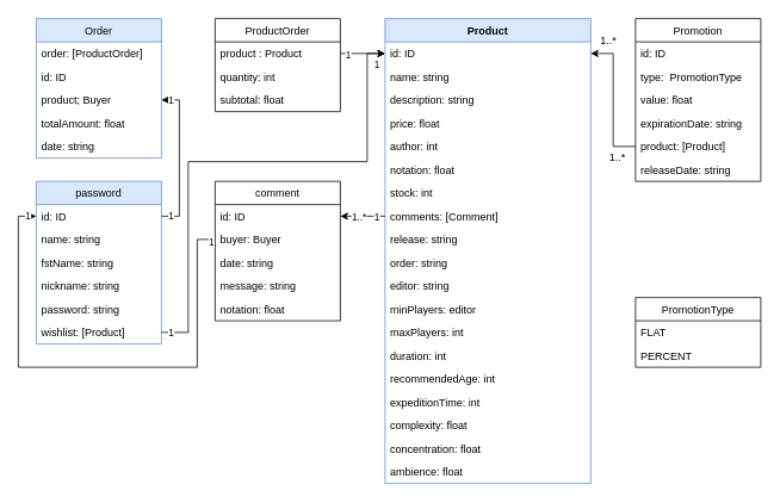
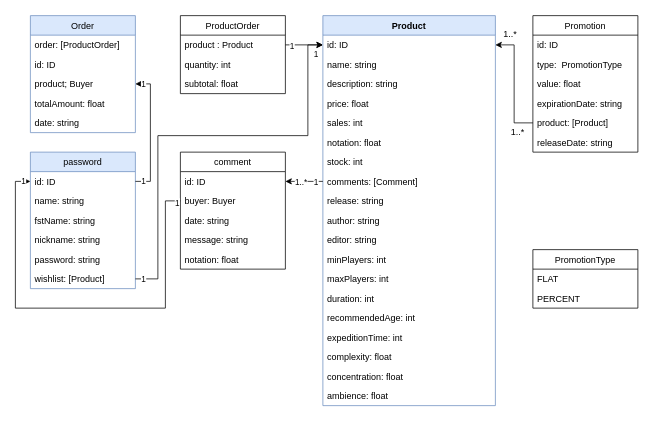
  <mxCell id="0" />
  <mxCell id="1" parent="0" />
  <mxCell id="2" value="Product" style="swimlane;fontStyle=1;align=center;verticalAlign=top;childLayout=stackLayout;horizontal=1;startSize=26;horizontalStack=0;resizeParent=1;resizeParentMax=0;resizeLast=0;collapsible=1;marginBottom=0;fillColor=#dae8fc;strokeColor=#6c8ebf;" parent="1" vertex="1"><mxGeometry x="430" y="20" width="230" height="520" as="geometry" /></mxCell>
  <mxCell id="3" value="id: ID" style="text;strokeColor=none;fillColor=none;align=left;verticalAlign=top;spacingLeft=4;spacingRight=4;overflow=hidden;rotatable=0;points=[[0,0.5],[1,0.5]];portConstraint=eastwest;" parent="2" vertex="1"><mxGeometry y="26" width="230" height="26" as="geometry" /></mxCell>
  <mxCell id="4" value="name: string" style="text;strokeColor=none;fillColor=none;align=left;verticalAlign=top;spacingLeft=4;spacingRight=4;overflow=hidden;rotatable=0;points=[[0,0.5],[1,0.5]];portConstraint=eastwest;" parent="2" vertex="1"><mxGeometry y="52" width="230" height="26" as="geometry" /></mxCell>
  <mxCell id="5" value="description: string" style="text;strokeColor=none;fillColor=none;align=left;verticalAlign=top;spacingLeft=4;spacingRight=4;overflow=hidden;rotatable=0;points=[[0,0.5],[1,0.5]];portConstraint=eastwest;" parent="2" vertex="1"><mxGeometry y="78" width="230" height="26" as="geometry" /></mxCell>
  <mxCell id="6" value="price: float" style="text;strokeColor=none;fillColor=none;align=left;verticalAlign=top;spacingLeft=4;spacingRight=4;overflow=hidden;rotatable=0;points=[[0,0.5],[1,0.5]];portConstraint=eastwest;" parent="2" vertex="1"><mxGeometry y="104" width="230" height="26" as="geometry" /></mxCell>
- <mxCell id="7" value="author: int" style="text;strokeColor=none;fillColor=none;align=left;verticalAlign=top;spacingLeft=4;spacingRight=4;overflow=hidden;rotatable=0;points=[[0,0.5],[1,0.5]];portConstraint=eastwest;" parent="2" vertex="1"><mxGeometry y="130" width="230" height="26" as="geometry" /></mxCell>
+ <mxCell id="7" value="sales: int" style="text;strokeColor=none;fillColor=none;align=left;verticalAlign=top;spacingLeft=4;spacingRight=4;overflow=hidden;rotatable=0;points=[[0,0.5],[1,0.5]];portConstraint=eastwest;" parent="2" vertex="1"><mxGeometry y="130" width="230" height="26" as="geometry" /></mxCell>
  <mxCell id="8" value="notation: float" style="text;strokeColor=none;fillColor=none;align=left;verticalAlign=top;spacingLeft=4;spacingRight=4;overflow=hidden;rotatable=0;points=[[0,0.5],[1,0.5]];portConstraint=eastwest;" parent="2" vertex="1"><mxGeometry y="156" width="230" height="26" as="geometry" /></mxCell>
  <mxCell id="9" value="stock: int" style="text;strokeColor=none;fillColor=none;align=left;verticalAlign=top;spacingLeft=4;spacingRight=4;overflow=hidden;rotatable=0;points=[[0,0.5],[1,0.5]];portConstraint=eastwest;" parent="2" vertex="1"><mxGeometry y="182" width="230" height="26" as="geometry" /></mxCell>
  <mxCell id="10" value="comments: [Comment]" style="text;strokeColor=none;fillColor=none;align=left;verticalAlign=top;spacingLeft=4;spacingRight=4;overflow=hidden;rotatable=0;points=[[0,0.5],[1,0.5]];portConstraint=eastwest;" parent="2" vertex="1"><mxGeometry y="208" width="230" height="26" as="geometry" /></mxCell>
  <mxCell id="11" value="release: string" style="text;strokeColor=none;fillColor=none;align=left;verticalAlign=top;spacingLeft=4;spacingRight=4;overflow=hidden;rotatable=0;points=[[0,0.5],[1,0.5]];portConstraint=eastwest;" parent="2" vertex="1"><mxGeometry y="234" width="230" height="26" as="geometry" /></mxCell>
- <mxCell id="12" value="order: string" style="text;strokeColor=none;fillColor=none;align=left;verticalAlign=top;spacingLeft=4;spacingRight=4;overflow=hidden;rotatable=0;points=[[0,0.5],[1,0.5]];portConstraint=eastwest;" parent="2" vertex="1"><mxGeometry y="260" width="230" height="26" as="geometry" /></mxCell>
+ <mxCell id="12" value="author: string" style="text;strokeColor=none;fillColor=none;align=left;verticalAlign=top;spacingLeft=4;spacingRight=4;overflow=hidden;rotatable=0;points=[[0,0.5],[1,0.5]];portConstraint=eastwest;" parent="2" vertex="1"><mxGeometry y="260" width="230" height="26" as="geometry" /></mxCell>
  <mxCell id="13" value="editor: string" style="text;strokeColor=none;fillColor=none;align=left;verticalAlign=top;spacingLeft=4;spacingRight=4;overflow=hidden;rotatable=0;points=[[0,0.5],[1,0.5]];portConstraint=eastwest;" parent="2" vertex="1"><mxGeometry y="286" width="230" height="26" as="geometry" /></mxCell>
- <mxCell id="14" value="minPlayers: editor" style="text;strokeColor=none;fillColor=none;align=left;verticalAlign=top;spacingLeft=4;spacingRight=4;overflow=hidden;rotatable=0;points=[[0,0.5],[1,0.5]];portConstraint=eastwest;" parent="2" vertex="1"><mxGeometry y="312" width="230" height="26" as="geometry" /></mxCell>
+ <mxCell id="14" value="minPlayers: int" style="text;strokeColor=none;fillColor=none;align=left;verticalAlign=top;spacingLeft=4;spacingRight=4;overflow=hidden;rotatable=0;points=[[0,0.5],[1,0.5]];portConstraint=eastwest;" parent="2" vertex="1"><mxGeometry y="312" width="230" height="26" as="geometry" /></mxCell>
  <mxCell id="15" value="maxPlayers: int" style="text;strokeColor=none;fillColor=none;align=left;verticalAlign=top;spacingLeft=4;spacingRight=4;overflow=hidden;rotatable=0;points=[[0,0.5],[1,0.5]];portConstraint=eastwest;" parent="2" vertex="1"><mxGeometry y="338" width="230" height="26" as="geometry" /></mxCell>
  <mxCell id="16" value="duration: int" style="text;strokeColor=none;fillColor=none;align=left;verticalAlign=top;spacingLeft=4;spacingRight=4;overflow=hidden;rotatable=0;points=[[0,0.5],[1,0.5]];portConstraint=eastwest;" parent="2" vertex="1"><mxGeometry y="364" width="230" height="26" as="geometry" /></mxCell>
  <mxCell id="17" value="recommendedAge: int" style="text;strokeColor=none;fillColor=none;align=left;verticalAlign=top;spacingLeft=4;spacingRight=4;overflow=hidden;rotatable=0;points=[[0,0.5],[1,0.5]];portConstraint=eastwest;" parent="2" vertex="1"><mxGeometry y="390" width="230" height="26" as="geometry" /></mxCell>
  <mxCell id="18" value="expeditionTime: int" style="text;strokeColor=none;fillColor=none;align=left;verticalAlign=top;spacingLeft=4;spacingRight=4;overflow=hidden;rotatable=0;points=[[0,0.5],[1,0.5]];portConstraint=eastwest;" parent="2" vertex="1"><mxGeometry y="416" width="230" height="26" as="geometry" /></mxCell>
  <mxCell id="19" value="complexity: float" style="text;strokeColor=none;fillColor=none;align=left;verticalAlign=top;spacingLeft=4;spacingRight=4;overflow=hidden;rotatable=0;points=[[0,0.5],[1,0.5]];portConstraint=eastwest;" parent="2" vertex="1"><mxGeometry y="442" width="230" height="26" as="geometry" /></mxCell>
  <mxCell id="20" value="concentration: float" style="text;strokeColor=none;fillColor=none;align=left;verticalAlign=top;spacingLeft=4;spacingRight=4;overflow=hidden;rotatable=0;points=[[0,0.5],[1,0.5]];portConstraint=eastwest;" parent="2" vertex="1"><mxGeometry y="468" width="230" height="26" as="geometry" /></mxCell>
  <mxCell id="21" value="ambience: float" style="text;strokeColor=none;fillColor=none;align=left;verticalAlign=top;spacingLeft=4;spacingRight=4;overflow=hidden;rotatable=0;points=[[0,0.5],[1,0.5]];portConstraint=eastwest;" parent="2" vertex="1"><mxGeometry y="494" width="230" height="26" as="geometry" /></mxCell>
  <mxCell id="22" value="Promotion" style="swimlane;fontStyle=0;childLayout=stackLayout;horizontal=1;startSize=26;fillColor=none;horizontalStack=0;resizeParent=1;resizeParentMax=0;resizeLast=0;collapsible=1;marginBottom=0;" parent="1" vertex="1"><mxGeometry x="710" y="20" width="140" height="182" as="geometry" /></mxCell>
  <mxCell id="23" value="id: ID" style="text;strokeColor=none;fillColor=none;align=left;verticalAlign=top;spacingLeft=4;spacingRight=4;overflow=hidden;rotatable=0;points=[[0,0.5],[1,0.5]];portConstraint=eastwest;" parent="22" vertex="1"><mxGeometry y="26" width="140" height="26" as="geometry" /></mxCell>
  <mxCell id="24" value="type:  PromotionType" style="text;strokeColor=none;fillColor=none;align=left;verticalAlign=top;spacingLeft=4;spacingRight=4;overflow=hidden;rotatable=0;points=[[0,0.5],[1,0.5]];portConstraint=eastwest;" parent="22" vertex="1"><mxGeometry y="52" width="140" height="26" as="geometry" /></mxCell>
  <mxCell id="25" value="value: float" style="text;strokeColor=none;fillColor=none;align=left;verticalAlign=top;spacingLeft=4;spacingRight=4;overflow=hidden;rotatable=0;points=[[0,0.5],[1,0.5]];portConstraint=eastwest;" parent="22" vertex="1"><mxGeometry y="78" width="140" height="26" as="geometry" /></mxCell>
  <mxCell id="26" value="expirationDate: string" style="text;strokeColor=none;fillColor=none;align=left;verticalAlign=top;spacingLeft=4;spacingRight=4;overflow=hidden;rotatable=0;points=[[0,0.5],[1,0.5]];portConstraint=eastwest;" parent="22" vertex="1"><mxGeometry y="104" width="140" height="26" as="geometry" /></mxCell>
  <mxCell id="27" value="product: [Product]" style="text;strokeColor=none;fillColor=none;align=left;verticalAlign=top;spacingLeft=4;spacingRight=4;overflow=hidden;rotatable=0;points=[[0,0.5],[1,0.5]];portConstraint=eastwest;" parent="22" vertex="1"><mxGeometry y="130" width="140" height="26" as="geometry" /></mxCell>
  <mxCell id="28" value="releaseDate: string" style="text;strokeColor=none;fillColor=none;align=left;verticalAlign=top;spacingLeft=4;spacingRight=4;overflow=hidden;rotatable=0;points=[[0,0.5],[1,0.5]];portConstraint=eastwest;" parent="22" vertex="1"><mxGeometry y="156" width="140" height="26" as="geometry" /></mxCell>
  <mxCell id="29" value="PromotionType" style="swimlane;fontStyle=0;childLayout=stackLayout;horizontal=1;startSize=26;fillColor=none;horizontalStack=0;resizeParent=1;resizeParentMax=0;resizeLast=0;collapsible=1;marginBottom=0;" parent="1" vertex="1"><mxGeometry x="710" y="332" width="140" height="78" as="geometry" /></mxCell>
  <mxCell id="30" value="FLAT" style="text;strokeColor=none;fillColor=none;align=left;verticalAlign=top;spacingLeft=4;spacingRight=4;overflow=hidden;rotatable=0;points=[[0,0.5],[1,0.5]];portConstraint=eastwest;" parent="29" vertex="1"><mxGeometry y="26" width="140" height="26" as="geometry" /></mxCell>
  <mxCell id="31" value="PERCENT" style="text;strokeColor=none;fillColor=none;align=left;verticalAlign=top;spacingLeft=4;spacingRight=4;overflow=hidden;rotatable=0;points=[[0,0.5],[1,0.5]];portConstraint=eastwest;" parent="29" vertex="1"><mxGeometry y="52" width="140" height="26" as="geometry" /></mxCell>
  <mxCell id="32" value="comment" style="swimlane;fontStyle=0;childLayout=stackLayout;horizontal=1;startSize=26;fillColor=none;horizontalStack=0;resizeParent=1;resizeParentMax=0;resizeLast=0;collapsible=1;marginBottom=0;" parent="1" vertex="1"><mxGeometry x="240" y="202" width="140" height="156" as="geometry" /></mxCell>
  <mxCell id="33" value="id: ID" style="text;strokeColor=none;fillColor=none;align=left;verticalAlign=top;spacingLeft=4;spacingRight=4;overflow=hidden;rotatable=0;points=[[0,0.5],[1,0.5]];portConstraint=eastwest;" parent="32" vertex="1"><mxGeometry y="26" width="140" height="26" as="geometry" /></mxCell>
  <mxCell id="34" value="buyer: Buyer" style="text;strokeColor=none;fillColor=none;align=left;verticalAlign=top;spacingLeft=4;spacingRight=4;overflow=hidden;rotatable=0;points=[[0,0.5],[1,0.5]];portConstraint=eastwest;" parent="32" vertex="1"><mxGeometry y="52" width="140" height="26" as="geometry" /></mxCell>
  <mxCell id="35" value="date: string" style="text;strokeColor=none;fillColor=none;align=left;verticalAlign=top;spacingLeft=4;spacingRight=4;overflow=hidden;rotatable=0;points=[[0,0.5],[1,0.5]];portConstraint=eastwest;" parent="32" vertex="1"><mxGeometry y="78" width="140" height="26" as="geometry" /></mxCell>
  <mxCell id="36" value="message: string" style="text;strokeColor=none;fillColor=none;align=left;verticalAlign=top;spacingLeft=4;spacingRight=4;overflow=hidden;rotatable=0;points=[[0,0.5],[1,0.5]];portConstraint=eastwest;" parent="32" vertex="1"><mxGeometry y="104" width="140" height="26" as="geometry" /></mxCell>
  <mxCell id="37" value="notation: float" style="text;strokeColor=none;fillColor=none;align=left;verticalAlign=top;spacingLeft=4;spacingRight=4;overflow=hidden;rotatable=0;points=[[0,0.5],[1,0.5]];portConstraint=eastwest;" parent="32" vertex="1"><mxGeometry y="130" width="140" height="26" as="geometry" /></mxCell>
  <mxCell id="38" value="password" style="swimlane;fontStyle=0;childLayout=stackLayout;horizontal=1;startSize=26;fillColor=#dae8fc;horizontalStack=0;resizeParent=1;resizeParentMax=0;resizeLast=0;collapsible=1;marginBottom=0;strokeColor=#6c8ebf;" parent="1" vertex="1"><mxGeometry x="40" y="202" width="140" height="182" as="geometry" /></mxCell>
  <mxCell id="39" value="id: ID" style="text;strokeColor=none;fillColor=none;align=left;verticalAlign=top;spacingLeft=4;spacingRight=4;overflow=hidden;rotatable=0;points=[[0,0.5],[1,0.5]];portConstraint=eastwest;" parent="38" vertex="1"><mxGeometry y="26" width="140" height="26" as="geometry" /></mxCell>
  <mxCell id="40" value="name: string" style="text;strokeColor=none;fillColor=none;align=left;verticalAlign=top;spacingLeft=4;spacingRight=4;overflow=hidden;rotatable=0;points=[[0,0.5],[1,0.5]];portConstraint=eastwest;" parent="38" vertex="1"><mxGeometry y="52" width="140" height="26" as="geometry" /></mxCell>
  <mxCell id="41" value="fstName: string" style="text;strokeColor=none;fillColor=none;align=left;verticalAlign=top;spacingLeft=4;spacingRight=4;overflow=hidden;rotatable=0;points=[[0,0.5],[1,0.5]];portConstraint=eastwest;" parent="38" vertex="1"><mxGeometry y="78" width="140" height="26" as="geometry" /></mxCell>
  <mxCell id="42" value="nickname: string" style="text;strokeColor=none;fillColor=none;align=left;verticalAlign=top;spacingLeft=4;spacingRight=4;overflow=hidden;rotatable=0;points=[[0,0.5],[1,0.5]];portConstraint=eastwest;" parent="38" vertex="1"><mxGeometry y="104" width="140" height="26" as="geometry" /></mxCell>
  <mxCell id="43" value="password: string" style="text;strokeColor=none;fillColor=none;align=left;verticalAlign=top;spacingLeft=4;spacingRight=4;overflow=hidden;rotatable=0;points=[[0,0.5],[1,0.5]];portConstraint=eastwest;" parent="38" vertex="1"><mxGeometry y="130" width="140" height="26" as="geometry" /></mxCell>
  <mxCell id="44" value="wishlist: [Product]" style="text;strokeColor=none;fillColor=none;align=left;verticalAlign=top;spacingLeft=4;spacingRight=4;overflow=hidden;rotatable=0;points=[[0,0.5],[1,0.5]];portConstraint=eastwest;" parent="38" vertex="1"><mxGeometry y="156" width="140" height="26" as="geometry" /></mxCell>
  <mxCell id="45" value="Order" style="swimlane;fontStyle=0;childLayout=stackLayout;horizontal=1;startSize=26;fillColor=#dae8fc;horizontalStack=0;resizeParent=1;resizeParentMax=0;resizeLast=0;collapsible=1;marginBottom=0;strokeColor=#6c8ebf;" parent="1" vertex="1"><mxGeometry x="40" y="20" width="140" height="156" as="geometry" /></mxCell>
  <mxCell id="46" value="order: [ProductOrder]" style="text;strokeColor=none;fillColor=none;align=left;verticalAlign=top;spacingLeft=4;spacingRight=4;overflow=hidden;rotatable=0;points=[[0,0.5],[1,0.5]];portConstraint=eastwest;" parent="45" vertex="1"><mxGeometry y="26" width="140" height="26" as="geometry" /></mxCell>
  <mxCell id="47" value="id: ID" style="text;strokeColor=none;fillColor=none;align=left;verticalAlign=top;spacingLeft=4;spacingRight=4;overflow=hidden;rotatable=0;points=[[0,0.5],[1,0.5]];portConstraint=eastwest;" parent="45" vertex="1"><mxGeometry y="52" width="140" height="26" as="geometry" /></mxCell>
  <mxCell id="48" value="product; Buyer" style="text;strokeColor=none;fillColor=none;align=left;verticalAlign=top;spacingLeft=4;spacingRight=4;overflow=hidden;rotatable=0;points=[[0,0.5],[1,0.5]];portConstraint=eastwest;" parent="45" vertex="1"><mxGeometry y="78" width="140" height="26" as="geometry" /></mxCell>
  <mxCell id="49" value="totalAmount: float" style="text;strokeColor=none;fillColor=none;align=left;verticalAlign=top;spacingLeft=4;spacingRight=4;overflow=hidden;rotatable=0;points=[[0,0.5],[1,0.5]];portConstraint=eastwest;" parent="45" vertex="1"><mxGeometry y="104" width="140" height="26" as="geometry" /></mxCell>
  <mxCell id="50" value="date: string" style="text;strokeColor=none;fillColor=none;align=left;verticalAlign=top;spacingLeft=4;spacingRight=4;overflow=hidden;rotatable=0;points=[[0,0.5],[1,0.5]];portConstraint=eastwest;" parent="45" vertex="1"><mxGeometry y="130" width="140" height="26" as="geometry" /></mxCell>
  <mxCell id="51" style="edgeStyle=orthogonalEdgeStyle;rounded=0;orthogonalLoop=1;jettySize=auto;html=1;exitX=0;exitY=0.5;exitDx=0;exitDy=0;entryX=1;entryY=0.5;entryDx=0;entryDy=0;" parent="1" source="10" target="33" edge="1"><mxGeometry relative="1" as="geometry" /></mxCell>
  <mxCell id="52" value="1" style="edgeLabel;html=1;align=center;verticalAlign=middle;resizable=0;points=[];" vertex="1" connectable="0" parent="51"><mxGeometry x="-0.892" relative="1" as="geometry"><mxPoint x="-7" as="offset" /></mxGeometry></mxCell>
  <mxCell id="53" value="1..*" style="edgeLabel;html=1;align=center;verticalAlign=middle;resizable=0;points=[];" vertex="1" connectable="0" parent="51"><mxGeometry x="0.682" relative="1" as="geometry"><mxPoint x="12" as="offset" /></mxGeometry></mxCell>
  <mxCell id="54" style="edgeStyle=orthogonalEdgeStyle;rounded=0;orthogonalLoop=1;jettySize=auto;html=1;exitX=0;exitY=0.5;exitDx=0;exitDy=0;entryX=1;entryY=0.5;entryDx=0;entryDy=0;" parent="1" source="27" target="3" edge="1"><mxGeometry relative="1" as="geometry" /></mxCell>
  <mxCell id="55" value="1..*" style="text;html=1;strokeColor=none;fillColor=none;align=center;verticalAlign=middle;whiteSpace=wrap;rounded=0;" parent="1" vertex="1"><mxGeometry x="650" y="30" width="60" height="30" as="geometry" /></mxCell>
  <mxCell id="56" value="1..*" style="text;html=1;strokeColor=none;fillColor=none;align=center;verticalAlign=middle;whiteSpace=wrap;rounded=0;" parent="1" vertex="1"><mxGeometry x="660" y="160" width="60" height="30" as="geometry" /></mxCell>
  <mxCell id="57" value="ProductOrder" style="swimlane;fontStyle=0;childLayout=stackLayout;horizontal=1;startSize=26;fillColor=none;horizontalStack=0;resizeParent=1;resizeParentMax=0;resizeLast=0;collapsible=1;marginBottom=0;" vertex="1" parent="1"><mxGeometry x="240" y="20" width="140" height="104" as="geometry" /></mxCell>
  <mxCell id="58" value="product : Product" style="text;strokeColor=none;fillColor=none;align=left;verticalAlign=top;spacingLeft=4;spacingRight=4;overflow=hidden;rotatable=0;points=[[0,0.5],[1,0.5]];portConstraint=eastwest;" vertex="1" parent="57"><mxGeometry y="26" width="140" height="26" as="geometry" /></mxCell>
  <mxCell id="59" value="quantity: int" style="text;strokeColor=none;fillColor=none;align=left;verticalAlign=top;spacingLeft=4;spacingRight=4;overflow=hidden;rotatable=0;points=[[0,0.5],[1,0.5]];portConstraint=eastwest;" vertex="1" parent="57"><mxGeometry y="52" width="140" height="26" as="geometry" /></mxCell>
  <mxCell id="60" value="subtotal: float" style="text;strokeColor=none;fillColor=none;align=left;verticalAlign=top;spacingLeft=4;spacingRight=4;overflow=hidden;rotatable=0;points=[[0,0.5],[1,0.5]];portConstraint=eastwest;" vertex="1" parent="57"><mxGeometry y="78" width="140" height="26" as="geometry" /></mxCell>
  <mxCell id="61" style="edgeStyle=orthogonalEdgeStyle;rounded=0;orthogonalLoop=1;jettySize=auto;html=1;exitX=1;exitY=0.5;exitDx=0;exitDy=0;entryX=0;entryY=0.5;entryDx=0;entryDy=0;" edge="1" parent="1" source="58" target="3"><mxGeometry relative="1" as="geometry" /></mxCell>
  <mxCell id="62" value="1" style="edgeLabel;html=1;align=center;verticalAlign=middle;resizable=0;points=[];" vertex="1" connectable="0" parent="61"><mxGeometry x="-0.664" y="-1" relative="1" as="geometry"><mxPoint as="offset" /></mxGeometry></mxCell>
  <mxCell id="63" value="1" style="edgeLabel;html=1;align=center;verticalAlign=middle;resizable=0;points=[];" vertex="1" connectable="0" parent="61"><mxGeometry x="0.76" relative="1" as="geometry"><mxPoint x="-4" y="11" as="offset" /></mxGeometry></mxCell>
  <mxCell id="64" style="edgeStyle=orthogonalEdgeStyle;rounded=0;orthogonalLoop=1;jettySize=auto;html=1;exitX=1;exitY=0.5;exitDx=0;exitDy=0;entryX=1;entryY=0.5;entryDx=0;entryDy=0;" edge="1" parent="1" source="39" target="48"><mxGeometry relative="1" as="geometry" /></mxCell>
  <mxCell id="65" value="1" style="edgeLabel;html=1;align=center;verticalAlign=middle;resizable=0;points=[];" vertex="1" connectable="0" parent="64"><mxGeometry x="-0.734" y="-2" relative="1" as="geometry"><mxPoint x="-12" y="2" as="offset" /></mxGeometry></mxCell>
  <mxCell id="66" value="1" style="edgeLabel;html=1;align=center;verticalAlign=middle;resizable=0;points=[];" vertex="1" connectable="0" parent="64"><mxGeometry x="0.645" relative="1" as="geometry"><mxPoint x="-10" y="-11" as="offset" /></mxGeometry></mxCell>
  <mxCell id="67" style="edgeStyle=orthogonalEdgeStyle;rounded=0;orthogonalLoop=1;jettySize=auto;html=1;exitX=0;exitY=0.5;exitDx=0;exitDy=0;entryX=0;entryY=0.5;entryDx=0;entryDy=0;" edge="1" parent="1" source="34" target="39"><mxGeometry relative="1" as="geometry"><Array as="points"><mxPoint x="220" y="267" /><mxPoint x="220" y="410" /><mxPoint x="20" y="410" /><mxPoint x="20" y="241" /></Array></mxGeometry></mxCell>
  <mxCell id="68" value="1" style="edgeLabel;html=1;align=center;verticalAlign=middle;resizable=0;points=[];" vertex="1" connectable="0" parent="67"><mxGeometry x="-0.921" y="3" relative="1" as="geometry"><mxPoint x="12" as="offset" /></mxGeometry></mxCell>
  <mxCell id="69" value="1" style="edgeLabel;html=1;align=center;verticalAlign=middle;resizable=0;points=[];" vertex="1" connectable="0" parent="67"><mxGeometry x="0.938" y="2" relative="1" as="geometry"><mxPoint x="7" y="1" as="offset" /></mxGeometry></mxCell>
  <mxCell id="70" style="edgeStyle=orthogonalEdgeStyle;rounded=0;orthogonalLoop=1;jettySize=auto;html=1;exitX=1;exitY=0.5;exitDx=0;exitDy=0;entryX=0;entryY=0.5;entryDx=0;entryDy=0;" edge="1" parent="1" source="44" target="3"><mxGeometry relative="1" as="geometry"><Array as="points"><mxPoint x="210" y="371" /><mxPoint x="210" y="180" /><mxPoint x="410" y="180" /><mxPoint x="410" y="59" /></Array></mxGeometry></mxCell>
  <mxCell id="71" value="1" style="edgeLabel;html=1;align=center;verticalAlign=middle;resizable=0;points=[];" vertex="1" connectable="0" parent="70"><mxGeometry x="-0.925" relative="1" as="geometry"><mxPoint x="-11" as="offset" /></mxGeometry></mxCell>
